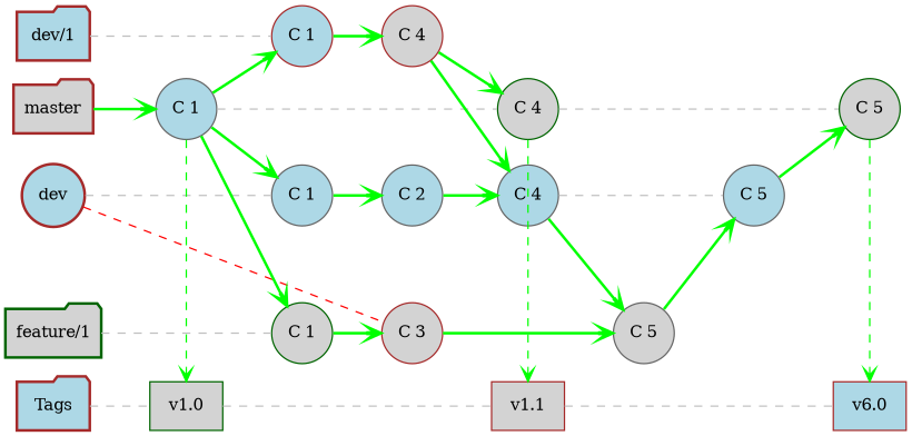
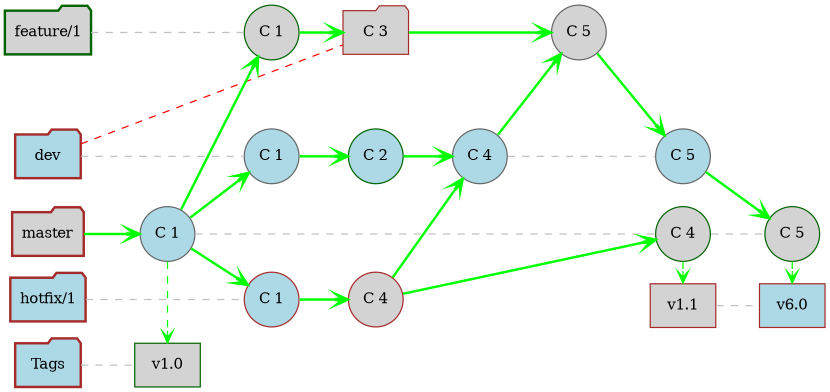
  digraph {
    rankdir=LR
    splines=line
    node [color=brown fillcolor=lightgrey fontsize=12.0 group=dev shape=circle style=filled]
    edge [arrowhead=open color=green style=bold]
    master [group=master shape=folder style="bold,filled"]
-   dev [fillcolor=lightblue style="bold,filled"]
+   dev [fillcolor=lightblue shape=folder style="bold,filled"]
    n3 [color=darkgreen group=feature label="feature/1" shape=folder style="bold,filled"]
-   n4 [fillcolor=lightblue group=hotfix label="dev/1" shape=folder style="bold,filled"]
+   n4 [fillcolor=lightblue group=hotfix label="hotfix/1" shape=folder style="bold,filled"]
    n5 [fillcolor=lightblue group=tags label=Tags shape=folder style="bold,filled"]
    n6 [color=darkgreen group=tags label="v1.0" shape=rect]
    n7 [color=gray40 fillcolor=lightblue group=master label="C 1"]
    n8 [color=gray40 fillcolor=lightblue label="C 1"]
    n9 [color=darkgreen group=feature label="C 1"]
    n10 [fillcolor=lightblue group=hotfix label="C 1"]
    n11 [group=hotfix label="C 4"]
-   n12 [color=gray40 fillcolor=lightblue label="C 2"]
-   n13 [group=feature label="C 3"]
+   n12 [color=darkgreen fillcolor=lightblue label="C 2"]
+   n13 [group=feature label="C 3" shape=folder]
    n14 [group=tags label="v1.1" shape=rect]
    n15 [color=darkgreen group=master label="C 4"]
    n16 [fillcolor=lightblue group=tags label="v6.0" shape=rect]
    n17 [color=darkgreen group=master label="C 5"]
    n18 [color=gray40 fillcolor=lightblue label="C 4"]
    n19 [color=gray40 group=feature label="C 5"]
    n20 [color=gray40 fillcolor=lightblue label="C 5"]
    subgraph sub_1 {
      rank=same
      master
      dev
      n3
      n4
      n5
    }
    subgraph sub_2 {
      rank=same
      n6
      n7
    }
    subgraph sub_3 {
      rank=same
      n8
      n9
      n10
    }
    subgraph sub_4 {
      rank=same
      n11
      n12
      n13
    }
    subgraph sub_5 {
      rank=same
      n14
      n15
    }
    subgraph sub_6 {
      rank=same
      n16
      n17
    }
    master -> n7
    dev -> n8 [arrowhead=none color=gray style=dashed]
    dev -> n13 [arrowhead=none color=red style=dashed]
    n3 -> n9 [arrowhead=none color=gray style=dashed]
    n4 -> n10 [arrowhead=none color=gray style=dashed]
    n5 -> n6 [arrowhead=none color=gray style=dashed]
-   n6 -> n14 [arrowhead=none color=gray style=dashed]
    n7 -> n6 [style=dashed]
    n7 -> n8
    n7 -> n9
    n7 -> n10
    n7 -> n15 [arrowhead=none color=gray style=dashed]
    n8 -> n12
    n9 -> n13
    n10 -> n11
    n11 -> n15
    n11 -> n18
    n12 -> n18
    n13 -> n19
    n14 -> n16 [arrowhead=none color=gray style=dashed]
    n15 -> n14 [style=dashed]
    n15 -> n17 [arrowhead=none color=gray style=dashed]
    n17 -> n16 [style=dashed]
    n18 -> n19
    n18 -> n20 [arrowhead=none color=gray style=dashed]
    n19 -> n20
    n20 -> n17
  }
